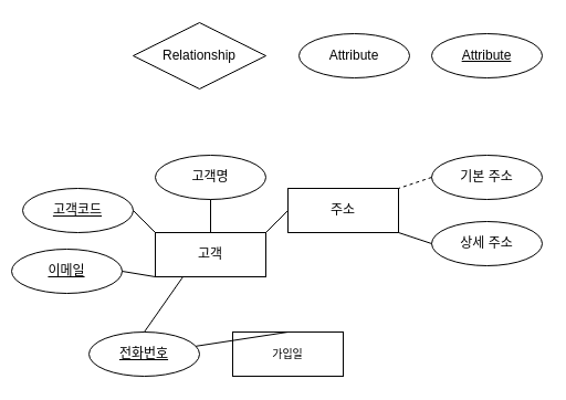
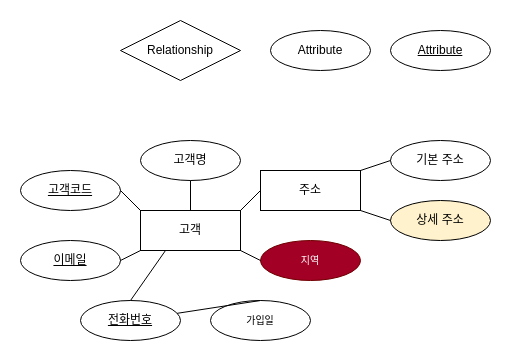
  <mxCell id="0" />
  <mxCell id="1" parent="0" />
  <mxCell id="2" value="Relationship" style="shape=rhombus;perimeter=rhombusPerimeter;whiteSpace=wrap;html=1;align=center;" vertex="1" parent="1"><mxGeometry x="120" y="20" width="120" height="60" as="geometry" /></mxCell>
  <mxCell id="3" value="Attribute" style="ellipse;whiteSpace=wrap;html=1;align=center;" vertex="1" parent="1"><mxGeometry x="270" y="30" width="100" height="40" as="geometry" /></mxCell>
  <mxCell id="4" value="Attribute" style="ellipse;whiteSpace=wrap;html=1;align=center;fontStyle=4;" vertex="1" parent="1"><mxGeometry x="390" y="30" width="100" height="40" as="geometry" /></mxCell>
  <mxCell id="5" value="&lt;font style=&quot;color: light-dark(rgb(0, 0, 0), rgb(255, 102, 102));&quot;&gt;&lt;u&gt;고객코드&lt;/u&gt;&lt;/font&gt;" style="ellipse;whiteSpace=wrap;html=1;align=center;fontStyle=0;fontColor=light-dark(#000000,#FF3333);spacing=2;" vertex="1" parent="1"><mxGeometry x="20" y="170" width="100" height="40" as="geometry" /></mxCell>
  <mxCell id="6" value="고객명" style="ellipse;whiteSpace=wrap;html=1;align=center;" vertex="1" parent="1"><mxGeometry x="140" y="140" width="100" height="40" as="geometry" /></mxCell>
  <mxCell id="7" value="주소" style="whiteSpace=wrap;html=1;align=center;rounded=0;" vertex="1" parent="1"><mxGeometry x="260" y="170" width="100" height="40" as="geometry" /></mxCell>
- <mxCell id="8" value="&lt;font style=&quot;color: light-dark(rgb(0, 0, 0), rgb(255, 102, 102));&quot;&gt;&lt;u&gt;이메일&lt;/u&gt;&lt;/font&gt;" style="ellipse;whiteSpace=wrap;html=1;align=center;" vertex="1" parent="1"><mxGeometry x="10" y="225" width="100" height="40" as="geometry" /></mxCell>
+ <mxCell id="8" value="&lt;font style=&quot;color: light-dark(rgb(0, 0, 0), rgb(255, 102, 102));&quot;&gt;&lt;u&gt;이메일&lt;/u&gt;&lt;/font&gt;" style="ellipse;whiteSpace=wrap;html=1;align=center;" vertex="1" parent="1"><mxGeometry x="20" y="240" width="100" height="40" as="geometry" /></mxCell>
  <mxCell id="9" value="&lt;font style=&quot;font-size: 10px; color: light-dark(rgb(0, 0, 0), rgb(255, 102, 102));&quot;&gt;&lt;span style=&quot;font-size: 12px;&quot;&gt;&lt;u&gt;전화번호&lt;/u&gt;&lt;/span&gt;&lt;/font&gt;" style="ellipse;whiteSpace=wrap;html=1;align=center;" vertex="1" parent="1"><mxGeometry x="80" y="300" width="100" height="40" as="geometry" /></mxCell>
  <mxCell id="10" value="고객" style="whiteSpace=wrap;html=1;align=center;" vertex="1" parent="1"><mxGeometry x="140" y="210" width="100" height="40" as="geometry" /></mxCell>
+ <mxCell id="11" value="&lt;span style=&quot;font-size: 10px;&quot;&gt;지역&lt;/span&gt;" style="ellipse;whiteSpace=wrap;html=1;align=center;fillColor=#a20025;fontColor=#ffffff;strokeColor=#6F0000;" vertex="1" parent="1"><mxGeometry x="260" y="240" width="100" height="40" as="geometry" /></mxCell>
  <mxCell id="12" value="" style="endArrow=none;html=1;rounded=0;exitX=0.5;exitY=1;exitDx=0;exitDy=0;entryX=0.5;entryY=0;entryDx=0;entryDy=0;" edge="1" parent="1" source="6" target="10"><mxGeometry relative="1" as="geometry"><mxPoint x="250" y="300" as="sourcePoint" /><mxPoint x="410" y="300" as="targetPoint" /></mxGeometry></mxCell>
  <mxCell id="13" value="" style="endArrow=none;html=1;rounded=0;exitX=0;exitY=0.5;exitDx=0;exitDy=0;entryX=1;entryY=0;entryDx=0;entryDy=0;" edge="1" parent="1" source="7" target="10"><mxGeometry relative="1" as="geometry"><mxPoint x="200" y="190" as="sourcePoint" /><mxPoint x="200" y="220" as="targetPoint" /></mxGeometry></mxCell>
+ <mxCell id="14" value="" style="endArrow=none;html=1;rounded=0;exitX=0;exitY=0.5;exitDx=0;exitDy=0;entryX=1;entryY=1;entryDx=0;entryDy=0;" edge="1" parent="1" source="11" target="10"><mxGeometry relative="1" as="geometry"><mxPoint x="275" y="214" as="sourcePoint" /><mxPoint x="250" y="220" as="targetPoint" /></mxGeometry></mxCell>
  <mxCell id="15" value="" style="endArrow=none;html=1;rounded=0;exitX=0.5;exitY=0;exitDx=0;exitDy=0;entryX=0.25;entryY=1;entryDx=0;entryDy=0;" edge="1" parent="1" source="9" target="10"><mxGeometry relative="1" as="geometry"><mxPoint x="275" y="276" as="sourcePoint" /><mxPoint x="250" y="260" as="targetPoint" /></mxGeometry></mxCell>
  <mxCell id="16" value="" style="endArrow=none;html=1;rounded=0;exitX=1;exitY=0.5;exitDx=0;exitDy=0;entryX=0;entryY=1;entryDx=0;entryDy=0;" edge="1" parent="1" source="8" target="10"><mxGeometry relative="1" as="geometry"><mxPoint x="200" y="300" as="sourcePoint" /><mxPoint x="200" y="260" as="targetPoint" /></mxGeometry></mxCell>
  <mxCell id="17" value="" style="endArrow=none;html=1;rounded=0;exitX=1;exitY=0.5;exitDx=0;exitDy=0;entryX=0;entryY=0;entryDx=0;entryDy=0;" edge="1" parent="1" source="5" target="10"><mxGeometry relative="1" as="geometry"><mxPoint x="125" y="276" as="sourcePoint" /><mxPoint x="150" y="260" as="targetPoint" /></mxGeometry></mxCell>
- <mxCell id="18" value="&lt;span style=&quot;font-size: 10px;&quot;&gt;가입일&lt;/span&gt;" style="whiteSpace=wrap;html=1;align=center;rounded=0;" vertex="1" parent="1"><mxGeometry x="210" y="300" width="100" height="40" as="geometry" /></mxCell>
+ <mxCell id="18" value="&lt;span style=&quot;font-size: 10px;&quot;&gt;가입일&lt;/span&gt;" style="ellipse;whiteSpace=wrap;html=1;align=center;" vertex="1" parent="1"><mxGeometry x="210" y="300" width="100" height="40" as="geometry" /></mxCell>
  <mxCell id="19" value="" style="endArrow=none;html=1;rounded=0;exitX=0.5;exitY=0;exitDx=0;exitDy=0;" edge="1" parent="1" source="18" target="9"><mxGeometry relative="1" as="geometry"><mxPoint x="140" y="310" as="sourcePoint" /><mxPoint x="200" y="260" as="targetPoint" /></mxGeometry></mxCell>
  <mxCell id="20" value="기본 주소" style="ellipse;whiteSpace=wrap;html=1;align=center;" vertex="1" parent="1"><mxGeometry x="390" y="140" width="100" height="40" as="geometry" /></mxCell>
- <mxCell id="21" value="상세 주소" style="ellipse;whiteSpace=wrap;html=1;align=center;" vertex="1" parent="1"><mxGeometry x="390" y="200" width="100" height="40" as="geometry" /></mxCell>
- <mxCell id="22" value="" style="endArrow=none;html=1;rounded=0;exitX=0;exitY=0.5;exitDx=0;exitDy=0;entryX=1;entryY=0;entryDx=0;entryDy=0;dashed=1;" edge="1" parent="1" source="20" target="7"><mxGeometry relative="1" as="geometry"><mxPoint x="330" y="140" as="sourcePoint" /><mxPoint x="310" y="160" as="targetPoint" /></mxGeometry></mxCell>
+ <mxCell id="21" value="상세 주소" style="ellipse;whiteSpace=wrap;html=1;align=center;fillColor=#fff2cc;" vertex="1" parent="1"><mxGeometry x="390" y="200" width="100" height="40" as="geometry" /></mxCell>
+ <mxCell id="22" value="" style="endArrow=none;html=1;rounded=0;exitX=0;exitY=0.5;exitDx=0;exitDy=0;entryX=1;entryY=0;entryDx=0;entryDy=0;" edge="1" parent="1" source="20" target="7"><mxGeometry relative="1" as="geometry"><mxPoint x="330" y="140" as="sourcePoint" /><mxPoint x="310" y="160" as="targetPoint" /></mxGeometry></mxCell>
  <mxCell id="23" value="" style="endArrow=none;html=1;rounded=0;exitX=0;exitY=0.5;exitDx=0;exitDy=0;entryX=1;entryY=1;entryDx=0;entryDy=0;" edge="1" parent="1" source="21" target="7"><mxGeometry relative="1" as="geometry"><mxPoint x="370" y="150" as="sourcePoint" /><mxPoint x="320" y="180" as="targetPoint" /></mxGeometry></mxCell>
